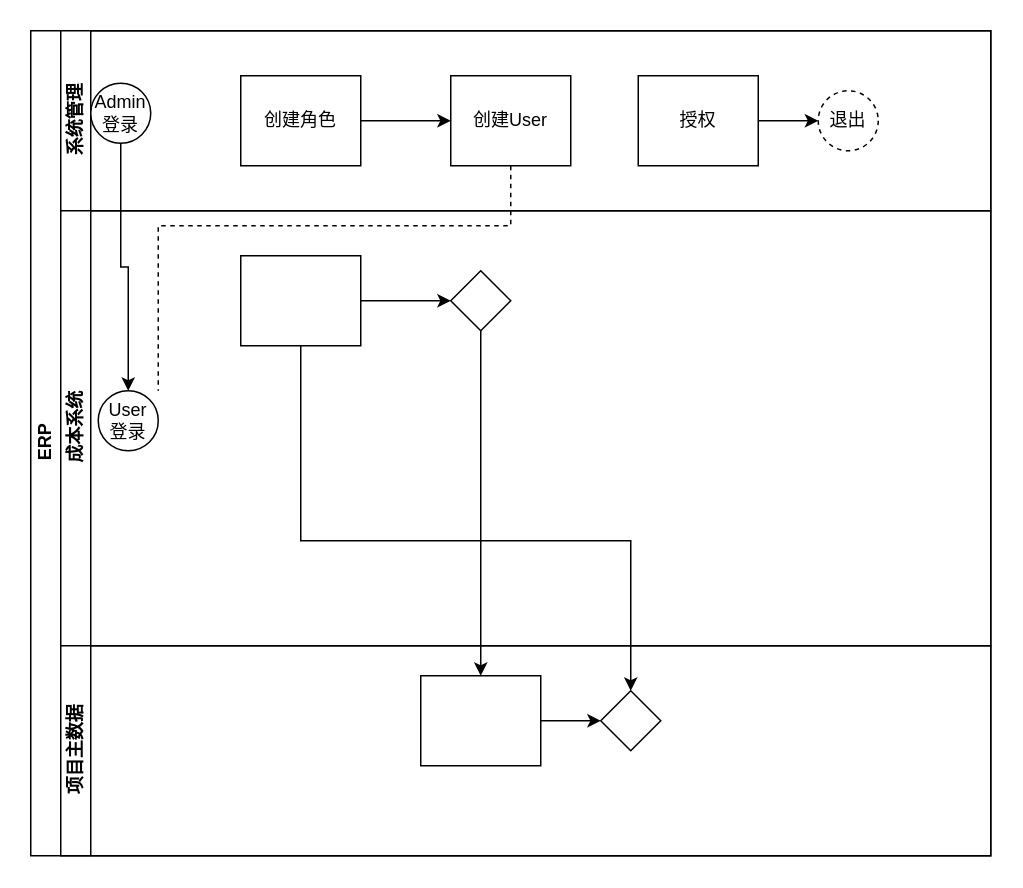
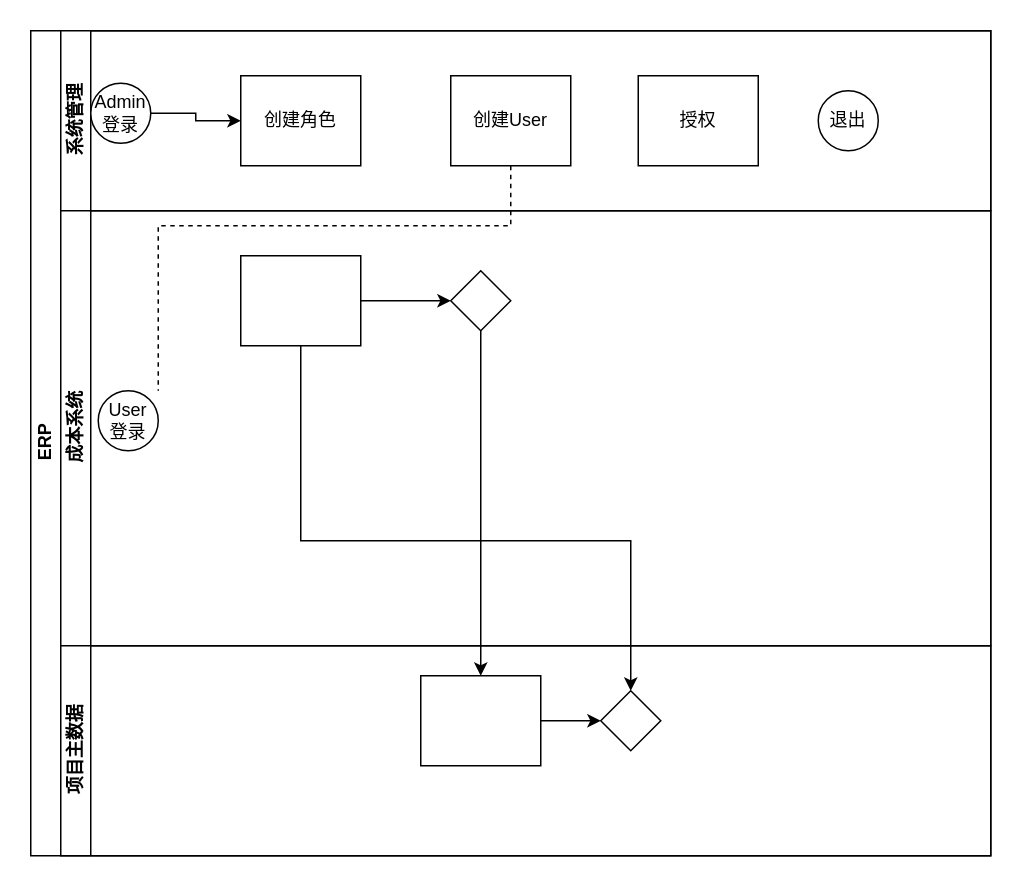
  <mxCell id="0" />
  <mxCell id="1" parent="0" />
  <mxCell id="2" value="ERP" style="swimlane;html=1;childLayout=stackLayout;resizeParent=1;resizeParentMax=0;horizontal=0;startSize=20;horizontalStack=0;direction=east;" vertex="1" parent="1"><mxGeometry x="20" y="20" width="640" height="550" as="geometry" /></mxCell>
  <mxCell id="3" value="" style="edgeStyle=orthogonalEdgeStyle;rounded=0;orthogonalLoop=1;jettySize=auto;html=1;dashed=1;endArrow=none;endFill=0;exitX=0.5;exitY=1;exitDx=0;exitDy=0;" edge="1" parent="2" source="14"><mxGeometry relative="1" as="geometry"><mxPoint x="85" y="240" as="targetPoint" /><Array as="points"><mxPoint x="320" y="130" /><mxPoint x="85" y="130" /></Array></mxGeometry></mxCell>
  <mxCell id="4" style="edgeStyle=orthogonalEdgeStyle;rounded=0;orthogonalLoop=1;jettySize=auto;html=1;endArrow=classic;endFill=1;" edge="1" parent="2" source="18" target="22"><mxGeometry relative="1" as="geometry" /></mxCell>
  <mxCell id="5" style="edgeStyle=orthogonalEdgeStyle;rounded=0;orthogonalLoop=1;jettySize=auto;html=1;endArrow=classic;endFill=1;" edge="1" parent="2" source="17" target="23"><mxGeometry relative="1" as="geometry"><Array as="points"><mxPoint x="180" y="340" /><mxPoint x="400" y="340" /></Array></mxGeometry></mxCell>
  <mxCell id="6" value="系统管理" style="swimlane;html=1;startSize=20;horizontal=0;direction=east;" vertex="1" parent="2"><mxGeometry x="20" width="620" height="120" as="geometry"><mxRectangle x="20" width="600" height="20" as="alternateBounds" /></mxGeometry></mxCell>
- <mxCell id="7" value="" style="edgeStyle=orthogonalEdgeStyle;rounded=0;orthogonalLoop=1;jettySize=auto;html=1;" edge="1" parent="6" source="9" target="19"><mxGeometry relative="1" as="geometry" /></mxCell>
- <mxCell id="8" value="退出" style="ellipse;whiteSpace=wrap;html=1;dashed=1;" vertex="1" parent="6"><mxGeometry x="505" y="40" width="40" height="40" as="geometry" /></mxCell>
+ <mxCell id="7" value="" style="edgeStyle=orthogonalEdgeStyle;rounded=0;orthogonalLoop=1;jettySize=auto;html=1;" edge="1" parent="6" source="9" target="11"><mxGeometry relative="1" as="geometry" /></mxCell>
+ <mxCell id="8" value="退出" style="ellipse;whiteSpace=wrap;html=1;" vertex="1" parent="6"><mxGeometry x="505" y="40" width="40" height="40" as="geometry" /></mxCell>
  <mxCell id="9" value="Admin登录" style="ellipse;whiteSpace=wrap;html=1;" vertex="1" parent="6"><mxGeometry x="20" y="35" width="40" height="40" as="geometry" /></mxCell>
- <mxCell id="10" style="edgeStyle=orthogonalEdgeStyle;rounded=0;orthogonalLoop=1;jettySize=auto;html=1;entryX=0;entryY=0.5;entryDx=0;entryDy=0;" edge="1" parent="6" source="11" target="14"><mxGeometry relative="1" as="geometry" /></mxCell>
  <mxCell id="11" value="创建角色" style="rounded=0;whiteSpace=wrap;html=1;fontFamily=Helvetica;fontSize=12;fontColor=#000000;align=center;" vertex="1" parent="6"><mxGeometry x="120" y="30" width="80" height="60" as="geometry" /></mxCell>
- <mxCell id="12" value="" style="edgeStyle=orthogonalEdgeStyle;rounded=0;orthogonalLoop=1;jettySize=auto;html=1;endArrow=classic;endFill=1;exitX=1;exitY=0.5;exitDx=0;exitDy=0;" edge="1" parent="6" source="13" target="8"><mxGeometry relative="1" as="geometry"><mxPoint x="395" y="50" as="sourcePoint" /></mxGeometry></mxCell>
  <mxCell id="13" value="授权" style="rounded=0;whiteSpace=wrap;html=1;fontFamily=Helvetica;fontSize=12;fontColor=#000000;align=center;" vertex="1" parent="6"><mxGeometry x="385" y="30" width="80" height="60" as="geometry" /></mxCell>
  <mxCell id="14" value="创建User" style="rounded=0;whiteSpace=wrap;html=1;fontFamily=Helvetica;fontSize=12;fontColor=#000000;align=center;" vertex="1" parent="6"><mxGeometry x="260" y="30" width="80" height="60" as="geometry" /></mxCell>
  <mxCell id="15" value="成本系统" style="swimlane;html=1;startSize=20;horizontal=0;" vertex="1" parent="2"><mxGeometry x="20" y="120" width="620" height="290" as="geometry" /></mxCell>
  <mxCell id="16" value="" style="edgeStyle=orthogonalEdgeStyle;rounded=0;orthogonalLoop=1;jettySize=auto;html=1;endArrow=classic;endFill=1;" edge="1" parent="15" source="17" target="18"><mxGeometry relative="1" as="geometry" /></mxCell>
  <mxCell id="17" value="" style="rounded=0;whiteSpace=wrap;html=1;fontFamily=Helvetica;fontSize=12;fontColor=#000000;align=center;" vertex="1" parent="15"><mxGeometry x="120" y="30" width="80" height="60" as="geometry" /></mxCell>
  <mxCell id="18" value="" style="rhombus;whiteSpace=wrap;html=1;fontFamily=Helvetica;fontSize=12;fontColor=#000000;align=center;" vertex="1" parent="15"><mxGeometry x="260" y="40" width="40" height="40" as="geometry" /></mxCell>
  <mxCell id="19" value="User 登录" style="ellipse;whiteSpace=wrap;html=1;" vertex="1" parent="15"><mxGeometry x="25" y="120" width="40" height="40" as="geometry" /></mxCell>
  <mxCell id="20" value="项目主数据" style="swimlane;html=1;startSize=20;horizontal=0;" vertex="1" parent="2"><mxGeometry x="20" y="410" width="620" height="140" as="geometry" /></mxCell>
  <mxCell id="21" value="" style="edgeStyle=orthogonalEdgeStyle;rounded=0;orthogonalLoop=1;jettySize=auto;html=1;endArrow=classic;endFill=1;" edge="1" parent="20" source="22" target="23"><mxGeometry relative="1" as="geometry" /></mxCell>
  <mxCell id="22" value="" style="rounded=0;whiteSpace=wrap;html=1;fontFamily=Helvetica;fontSize=12;fontColor=#000000;align=center;" vertex="1" parent="20"><mxGeometry x="240" y="20" width="80" height="60" as="geometry" /></mxCell>
  <mxCell id="23" value="" style="rhombus;whiteSpace=wrap;html=1;fontFamily=Helvetica;fontSize=12;fontColor=#000000;align=center;" vertex="1" parent="20"><mxGeometry x="360" y="30" width="40" height="40" as="geometry" /></mxCell>
